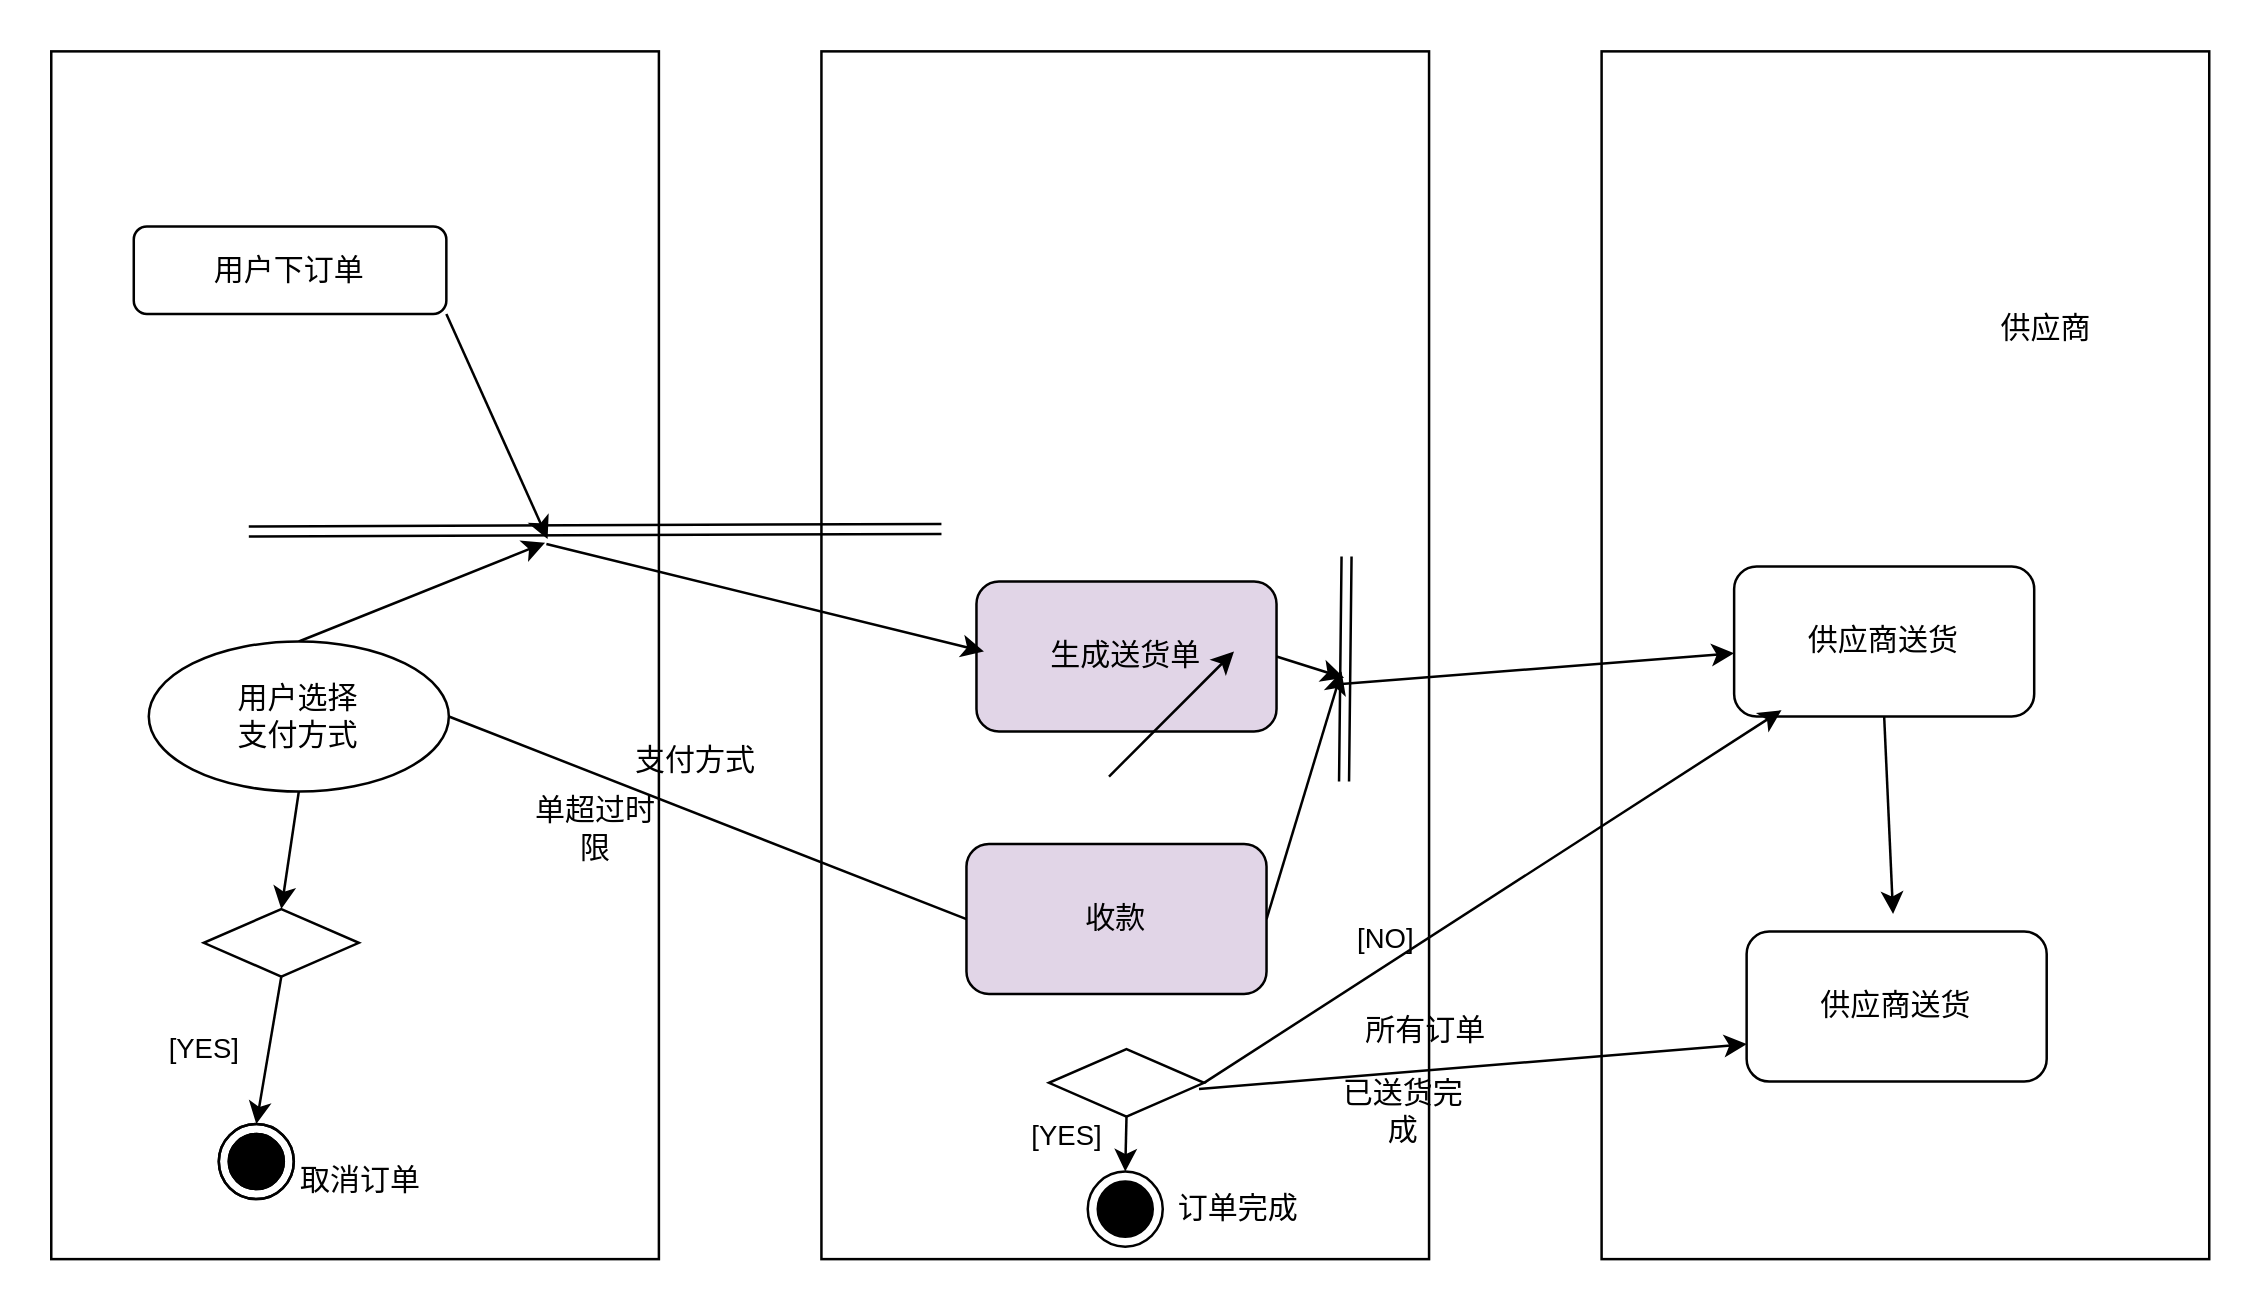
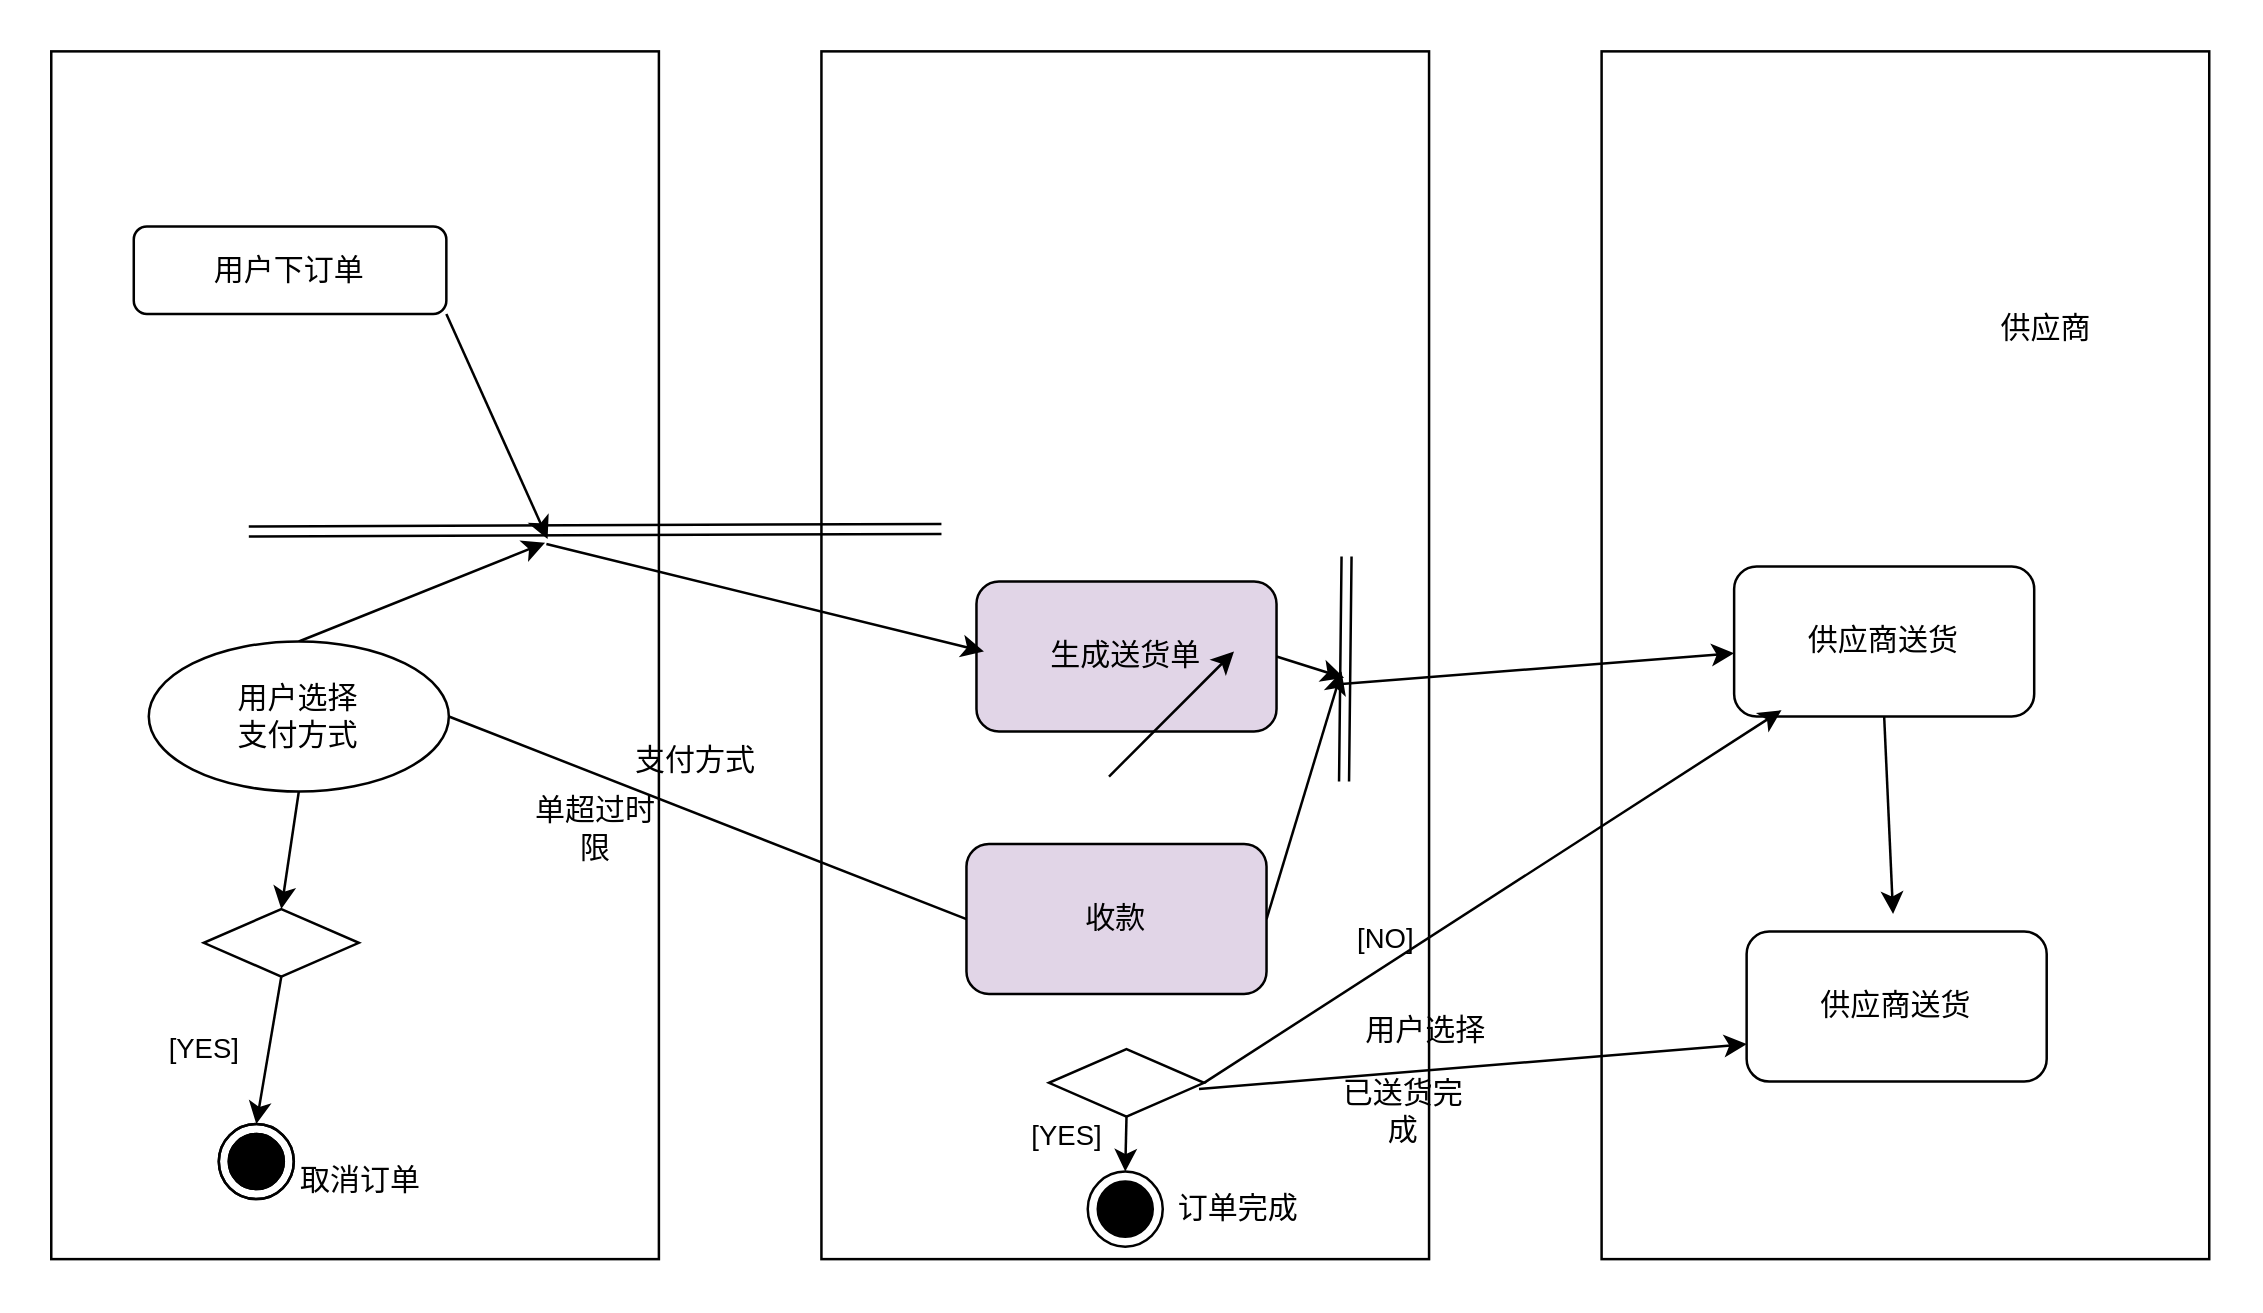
  <mxCell id="0" />
  <mxCell id="1" parent="0" />
  <mxCell id="2" value="" style="rounded=0;whiteSpace=wrap;html=1;" vertex="1" parent="1"><mxGeometry x="20" y="20" width="243" height="483" as="geometry" /></mxCell>
  <mxCell id="3" value="" style="rounded=0;whiteSpace=wrap;html=1;" vertex="1" parent="1"><mxGeometry x="328" y="20" width="243" height="483" as="geometry" /></mxCell>
  <mxCell id="4" value="" style="rounded=0;whiteSpace=wrap;html=1;" vertex="1" parent="1"><mxGeometry x="640" y="20" width="243" height="483" as="geometry" /></mxCell>
  <mxCell id="5" value="供应商" style="text;html=1;align=center;verticalAlign=middle;whiteSpace=wrap;rounded=0;" vertex="1" parent="1"><mxGeometry x="788" y="116" width="60" height="30" as="geometry" /></mxCell>
  <mxCell id="6" style="rounded=0;orthogonalLoop=1;jettySize=auto;html=1;exitX=1;exitY=1;exitDx=0;exitDy=0;" edge="1" parent="1" source="7"><mxGeometry relative="1" as="geometry"><mxPoint x="218.5" y="215" as="targetPoint" /></mxGeometry></mxCell>
  <mxCell id="7" value="用户下订单" style="rounded=1;whiteSpace=wrap;html=1;" vertex="1" parent="1"><mxGeometry x="53" y="90" width="125" height="35" as="geometry" /></mxCell>
  <mxCell id="8" value="" style="shape=link;html=1;rounded=0;" edge="1" parent="1"><mxGeometry width="100" relative="1" as="geometry"><mxPoint x="99" y="212" as="sourcePoint" /><mxPoint x="376" y="211" as="targetPoint" /></mxGeometry></mxCell>
  <mxCell id="9" style="rounded=0;orthogonalLoop=1;jettySize=auto;html=1;exitX=0.5;exitY=0;exitDx=0;exitDy=0;" edge="1" parent="1" source="12"><mxGeometry relative="1" as="geometry"><mxPoint x="217.5" y="216.5" as="targetPoint" /></mxGeometry></mxCell>
  <mxCell id="10" style="rounded=0;orthogonalLoop=1;jettySize=auto;html=1;exitX=0.5;exitY=1;exitDx=0;exitDy=0;entryX=0.5;entryY=0;entryDx=0;entryDy=0;" edge="1" parent="1" source="12" target="15"><mxGeometry relative="1" as="geometry" /></mxCell>
  <mxCell id="11" style="rounded=0;orthogonalLoop=1;jettySize=auto;html=1;exitX=1;exitY=0.5;exitDx=0;exitDy=0;entryX=0;entryY=0.5;entryDx=0;entryDy=0;endArrow=none;" edge="1" parent="1" source="12" target="21"><mxGeometry relative="1" as="geometry" /></mxCell>
  <mxCell id="12" value="用户选择&lt;div&gt;支付方式&lt;/div&gt;" style="ellipse;whiteSpace=wrap;html=1;" vertex="1" parent="1"><mxGeometry x="59" y="256" width="120" height="60" as="geometry" /></mxCell>
  <mxCell id="13" style="rounded=0;orthogonalLoop=1;jettySize=auto;html=1;exitX=0.5;exitY=1;exitDx=0;exitDy=0;entryX=0.5;entryY=0;entryDx=0;entryDy=0;" edge="1" parent="1" source="15" target="16"><mxGeometry relative="1" as="geometry" /></mxCell>
  <mxCell id="14" value="[YES]" style="edgeLabel;html=1;align=center;verticalAlign=middle;resizable=0;points=[];" vertex="1" connectable="0" parent="13"><mxGeometry x="0.022" y="-1" relative="1" as="geometry"><mxPoint x="-25" y="-2" as="offset" /></mxGeometry></mxCell>
  <mxCell id="15" value="" style="rhombus;whiteSpace=wrap;html=1;" vertex="1" parent="1"><mxGeometry x="81" y="363" width="62" height="27" as="geometry" /></mxCell>
  <mxCell id="16" value="" style="ellipse;html=1;shape=endState;fillColor=strokeColor;" vertex="1" parent="1"><mxGeometry x="87" y="449" width="30" height="30" as="geometry" /></mxCell>
  <mxCell id="17" value="取消订单" style="text;html=1;align=center;verticalAlign=middle;whiteSpace=wrap;rounded=0;" vertex="1" parent="1"><mxGeometry x="114" y="457" width="60" height="30" as="geometry" /></mxCell>
  <mxCell id="18" style="rounded=0;orthogonalLoop=1;jettySize=auto;html=1;exitX=1;exitY=0.5;exitDx=0;exitDy=0;" edge="1" parent="1" source="19"><mxGeometry relative="1" as="geometry"><mxPoint x="537" y="270.5" as="targetPoint" /></mxGeometry></mxCell>
  <mxCell id="19" value="生成送货单" style="rounded=1;whiteSpace=wrap;html=1;fillColor=#e1d5e7;" vertex="1" parent="1"><mxGeometry x="390" y="232" width="120" height="60" as="geometry" /></mxCell>
  <mxCell id="20" style="rounded=0;orthogonalLoop=1;jettySize=auto;html=1;exitX=1;exitY=0.5;exitDx=0;exitDy=0;" edge="1" parent="1" source="21"><mxGeometry relative="1" as="geometry"><mxPoint x="536" y="268" as="targetPoint" /></mxGeometry></mxCell>
  <mxCell id="21" value="收款" style="rounded=1;whiteSpace=wrap;html=1;fillColor=#e1d5e7;" vertex="1" parent="1"><mxGeometry x="386" y="337" width="120" height="60" as="geometry" /></mxCell>
  <mxCell id="22" value="" style="endArrow=classic;html=1;rounded=0;" edge="1" parent="1"><mxGeometry width="50" height="50" relative="1" as="geometry"><mxPoint x="218" y="217" as="sourcePoint" /><mxPoint x="393" y="260" as="targetPoint" /></mxGeometry></mxCell>
  <mxCell id="23" value="支付方式" style="text;html=1;align=center;verticalAlign=middle;whiteSpace=wrap;rounded=0;" vertex="1" parent="1"><mxGeometry x="248" y="289" width="60" height="30" as="geometry" /></mxCell>
  <mxCell id="24" value="单超过时限" style="text;html=1;align=center;verticalAlign=middle;whiteSpace=wrap;rounded=0;" vertex="1" parent="1"><mxGeometry x="208" y="316" width="60" height="30" as="geometry" /></mxCell>
  <mxCell id="25" value="" style="shape=link;html=1;rounded=0;" edge="1" parent="1"><mxGeometry width="100" relative="1" as="geometry"><mxPoint x="538" y="222" as="sourcePoint" /><mxPoint x="537" y="312" as="targetPoint" /></mxGeometry></mxCell>
  <mxCell id="26" style="edgeStyle=orthogonalEdgeStyle;rounded=0;orthogonalLoop=1;jettySize=auto;html=1;exitX=0.5;exitY=1;exitDx=0;exitDy=0;entryX=0.5;entryY=0;entryDx=0;entryDy=0;" edge="1" parent="1" source="27" target="29"><mxGeometry relative="1" as="geometry" /></mxCell>
  <mxCell id="27" value="" style="rhombus;whiteSpace=wrap;html=1;" vertex="1" parent="1"><mxGeometry x="419" y="419" width="62" height="27" as="geometry" /></mxCell>
  <mxCell id="28" value="" style="ellipse;html=1;shape=endState;fillColor=strokeColor;" vertex="1" parent="1"><mxGeometry x="87" y="449" width="30" height="30" as="geometry" /></mxCell>
  <mxCell id="29" value="" style="ellipse;html=1;shape=endState;fillColor=strokeColor;" vertex="1" parent="1"><mxGeometry x="434.5" y="468" width="30" height="30" as="geometry" /></mxCell>
  <mxCell id="30" value="[YES]" style="edgeLabel;html=1;align=center;verticalAlign=middle;resizable=0;points=[];" vertex="1" connectable="0" parent="1"><mxGeometry x="134.004" y="436.997" as="geometry"><mxPoint x="291" y="17" as="offset" /></mxGeometry></mxCell>
  <mxCell id="31" value="供应商送货" style="rounded=1;whiteSpace=wrap;html=1;" vertex="1" parent="1"><mxGeometry x="693" y="226" width="120" height="60" as="geometry" /></mxCell>
  <mxCell id="32" value="" style="endArrow=classic;html=1;rounded=0;" edge="1" parent="1"><mxGeometry width="50" height="50" relative="1" as="geometry"><mxPoint x="443" y="310" as="sourcePoint" /><mxPoint x="493" y="260" as="targetPoint" /></mxGeometry></mxCell>
  <mxCell id="33" value="" style="endArrow=classic;html=1;rounded=0;" edge="1" parent="1" target="31"><mxGeometry width="50" height="50" relative="1" as="geometry"><mxPoint x="536" y="273" as="sourcePoint" /><mxPoint x="586" y="223" as="targetPoint" /></mxGeometry></mxCell>
  <mxCell id="34" value="供应商送货" style="rounded=1;whiteSpace=wrap;html=1;" vertex="1" parent="1"><mxGeometry x="698" y="372" width="120" height="60" as="geometry" /></mxCell>
  <mxCell id="35" style="rounded=0;orthogonalLoop=1;jettySize=auto;html=1;exitX=0.5;exitY=1;exitDx=0;exitDy=0;entryX=0.488;entryY=-0.117;entryDx=0;entryDy=0;entryPerimeter=0;" edge="1" parent="1" source="31" target="34"><mxGeometry relative="1" as="geometry" /></mxCell>
  <mxCell id="36" style="rounded=0;orthogonalLoop=1;jettySize=auto;html=1;exitX=1;exitY=0.5;exitDx=0;exitDy=0;entryX=0.158;entryY=0.958;entryDx=0;entryDy=0;entryPerimeter=0;" edge="1" parent="1" source="27" target="31"><mxGeometry relative="1" as="geometry" /></mxCell>
  <mxCell id="37" value="&lt;span style=&quot;font-size: 11px; text-wrap: nowrap;&quot;&gt;[NO]&lt;/span&gt;" style="text;html=1;align=center;verticalAlign=middle;whiteSpace=wrap;rounded=0;" vertex="1" parent="1"><mxGeometry x="524" y="360" width="60" height="30" as="geometry" /></mxCell>
  <mxCell id="38" value="" style="endArrow=classic;html=1;rounded=0;entryX=0;entryY=0.75;entryDx=0;entryDy=0;" edge="1" parent="1" target="34"><mxGeometry width="50" height="50" relative="1" as="geometry"><mxPoint x="479" y="435" as="sourcePoint" /><mxPoint x="529" y="385" as="targetPoint" /></mxGeometry></mxCell>
  <mxCell id="39" value="订单完&lt;span style=&quot;color: rgba(0, 0, 0, 0); font-family: monospace; font-size: 0px; text-align: start; text-wrap: nowrap;&quot;&gt;%3CmxGraphModel%3E%3Croot%3E%3CmxCell%20id%3D%220%22%2F%3E%3CmxCell%20id%3D%221%22%20parent%3D%220%22%2F%3E%3CmxCell%20id%3D%222%22%20value%3D%22%E5%8F%96%E6%B6%88%E8%AE%A2%E5%8D%95%22%20style%3D%22text%3Bhtml%3D1%3Balign%3Dcenter%3BverticalAlign%3Dmiddle%3BwhiteSpace%3Dwrap%3Brounded%3D0%3B%22%20vertex%3D%221%22%20parent%3D%221%22%3E%3CmxGeometry%20x%3D%2238%22%20y%3D%22438%22%20width%3D%2260%22%20height%3D%2230%22%20as%3D%22geometry%22%2F%3E%3C%2FmxCell%3E%3C%2Froot%3E%3C%2FmxGraphModel%3E&lt;/span&gt;成" style="text;html=1;align=center;verticalAlign=middle;whiteSpace=wrap;rounded=0;" vertex="1" parent="1"><mxGeometry x="464.5" y="468" width="60" height="30" as="geometry" /></mxCell>
  <mxCell id="40" value="已送货完成" style="text;html=1;align=center;verticalAlign=middle;whiteSpace=wrap;rounded=0;" vertex="1" parent="1"><mxGeometry x="531" y="429" width="60" height="30" as="geometry" /></mxCell>
- <mxCell id="41" value="所有订单" style="text;html=1;align=center;verticalAlign=middle;whiteSpace=wrap;rounded=0;" vertex="1" parent="1"><mxGeometry x="540" y="397" width="60" height="30" as="geometry" /></mxCell>
+ <mxCell id="41" value="用户选择" style="text;html=1;align=center;verticalAlign=middle;whiteSpace=wrap;rounded=0;" vertex="1" parent="1"><mxGeometry x="540" y="397" width="60" height="30" as="geometry" /></mxCell>
